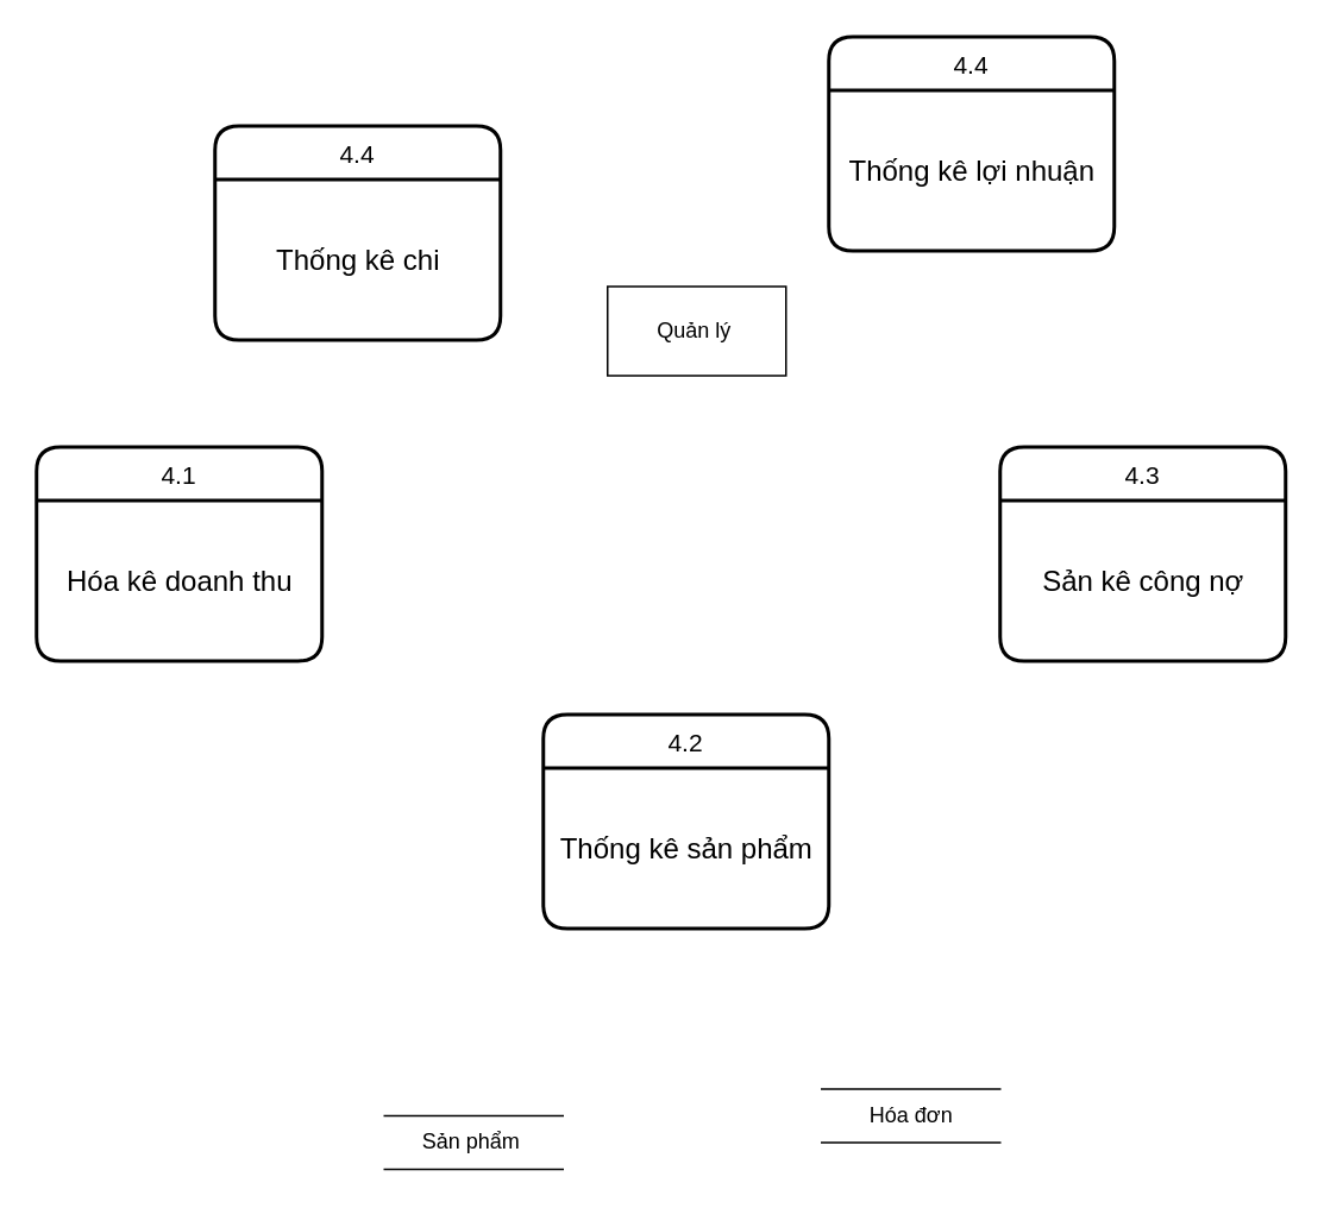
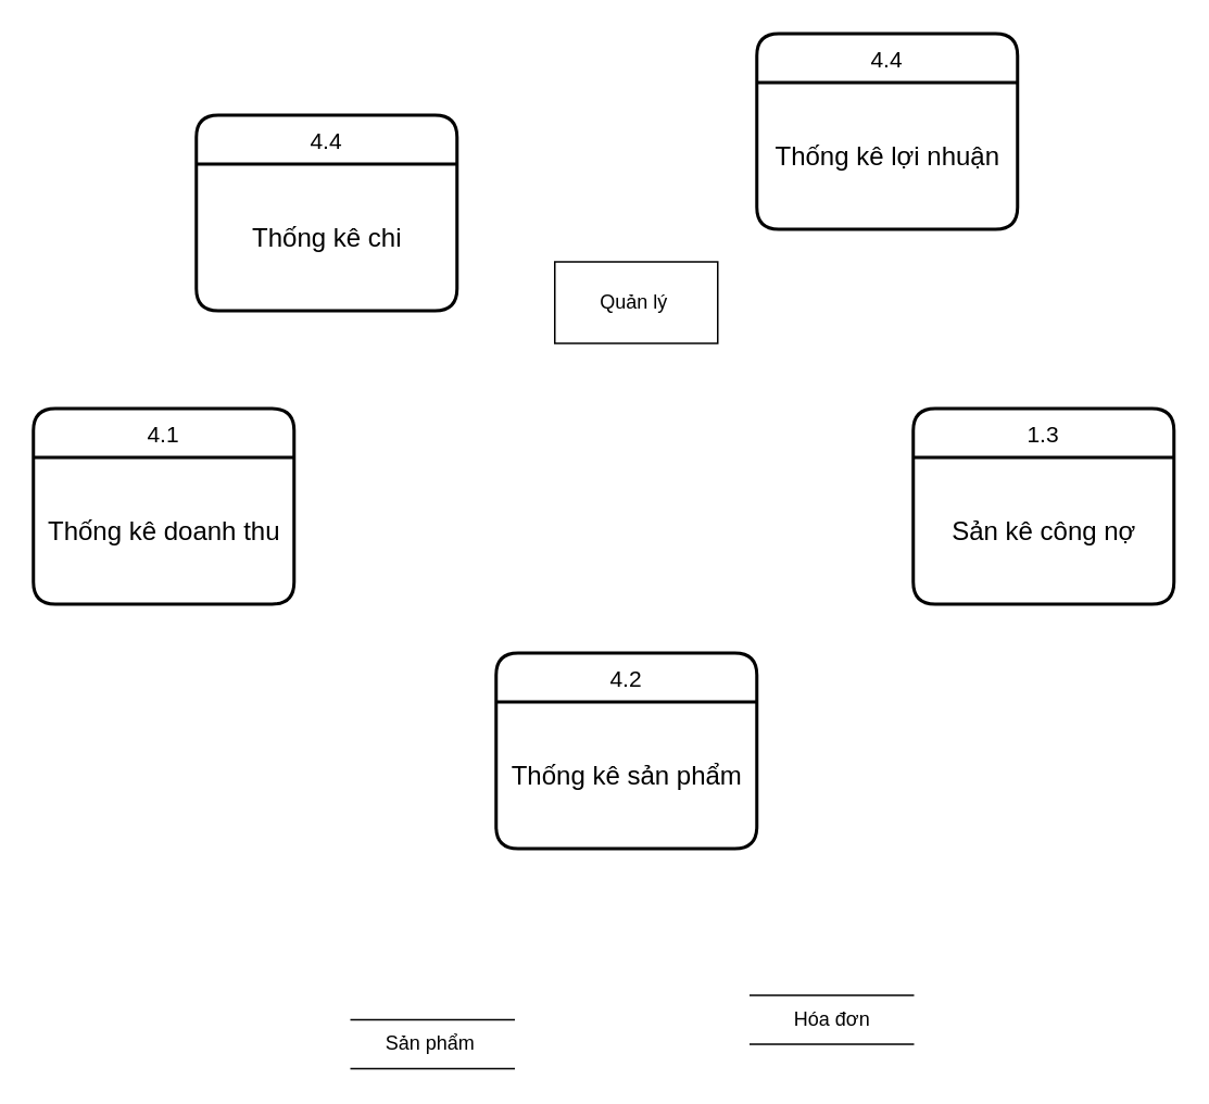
  <mxCell id="0" />
  <mxCell id="1" parent="0" />
  <mxCell id="2" value="Quản lý&amp;nbsp;&lt;span style=&quot;color: rgba(0 , 0 , 0 , 0) ; font-family: monospace ; font-size: 0px&quot;&gt;%3CmxGraphModel%3E%3Croot%3E%3CmxCell%20id%3D%220%22%2F%3E%3CmxCell%20id%3D%221%22%20parent%3D%220%22%2F%3E%3CmxCell%20id%3D%222%22%20value%3D%223.1%22%20style%3D%22swimlane%3BchildLayout%3DstackLayout%3Bhorizontal%3D1%3BstartSize%3D30%3BhorizontalStack%3D0%3Brounded%3D1%3BfontSize%3D14%3BfontStyle%3D0%3BstrokeWidth%3D2%3BresizeParent%3D0%3BresizeLast%3D1%3Bshadow%3D0%3Bdashed%3D0%3Balign%3Dcenter%3B%22%20vertex%3D%221%22%20parent%3D%221%22%3E%3CmxGeometry%20x%3D%22150%22%20y%3D%22240%22%20width%3D%22160%22%20height%3D%22120%22%20as%3D%22geometry%22%2F%3E%3C%2FmxCell%3E%3CmxCell%20id%3D%223%22%20value%3D%22%26lt%3Bfont%20style%3D%26quot%3Bfont-size%3A%2016px%26quot%3B%26gt%3BT%E1%BA%A1o%20TTNCC%26lt%3B%2Ffont%26gt%3B%22%20style%3D%22text%3Bhtml%3D1%3Balign%3Dcenter%3BverticalAlign%3Dmiddle%3Bresizable%3D0%3Bpoints%3D%5B%5D%3Bautosize%3D1%3B%22%20vertex%3D%221%22%20parent%3D%222%22%3E%3CmxGeometry%20y%3D%2230%22%20width%3D%22160%22%20height%3D%2290%22%20as%3D%22geometry%22%2F%3E%3C%2FmxCell%3E%3C%2Froot%3E%3C%2FmxGraphModel%3E&lt;/span&gt;" style="html=1;dashed=0;whitespace=wrap;" vertex="1" parent="1"><mxGeometry x="340" y="160" width="100" height="50" as="geometry" /></mxCell>
  <mxCell id="3" value="4.1" style="swimlane;childLayout=stackLayout;horizontal=1;startSize=30;horizontalStack=0;rounded=1;fontSize=14;fontStyle=0;strokeWidth=2;resizeParent=0;resizeLast=1;shadow=0;dashed=0;align=center;" vertex="1" parent="1"><mxGeometry x="20" y="250" width="160" height="120" as="geometry" /></mxCell>
- <mxCell id="4" value="&lt;font style=&quot;font-size: 16px&quot;&gt;Hóa kê doanh thu&lt;/font&gt;" style="text;html=1;align=center;verticalAlign=middle;resizable=0;points=[];autosize=1;" vertex="1" parent="3"><mxGeometry y="30" width="160" height="90" as="geometry" /></mxCell>
+ <mxCell id="4" value="&lt;font style=&quot;font-size: 16px&quot;&gt;Thống kê doanh thu&lt;/font&gt;" style="text;html=1;align=center;verticalAlign=middle;resizable=0;points=[];autosize=1;" vertex="1" parent="3"><mxGeometry y="30" width="160" height="90" as="geometry" /></mxCell>
  <mxCell id="5" value="4.2" style="swimlane;childLayout=stackLayout;horizontal=1;startSize=30;horizontalStack=0;rounded=1;fontSize=14;fontStyle=0;strokeWidth=2;resizeParent=0;resizeLast=1;shadow=0;dashed=0;align=center;" vertex="1" parent="1"><mxGeometry x="304" y="400" width="160" height="120" as="geometry" /></mxCell>
  <mxCell id="6" value="&lt;font style=&quot;font-size: 16px&quot;&gt;Thống kê sản phẩm&lt;/font&gt;" style="text;html=1;align=center;verticalAlign=middle;resizable=0;points=[];autosize=1;" vertex="1" parent="5"><mxGeometry y="30" width="160" height="90" as="geometry" /></mxCell>
- <mxCell id="7" value="4.3" style="swimlane;childLayout=stackLayout;horizontal=1;startSize=30;horizontalStack=0;rounded=1;fontSize=14;fontStyle=0;strokeWidth=2;resizeParent=0;resizeLast=1;shadow=0;dashed=0;align=center;" vertex="1" parent="1"><mxGeometry x="560" y="250" width="160" height="120" as="geometry" /></mxCell>
+ <mxCell id="7" value="1.3" style="swimlane;childLayout=stackLayout;horizontal=1;startSize=30;horizontalStack=0;rounded=1;fontSize=14;fontStyle=0;strokeWidth=2;resizeParent=0;resizeLast=1;shadow=0;dashed=0;align=center;" vertex="1" parent="1"><mxGeometry x="560" y="250" width="160" height="120" as="geometry" /></mxCell>
  <mxCell id="8" value="&lt;font style=&quot;font-size: 16px&quot;&gt;Sản kê công nợ&lt;/font&gt;" style="text;html=1;align=center;verticalAlign=middle;resizable=0;points=[];autosize=1;" vertex="1" parent="7"><mxGeometry y="30" width="160" height="90" as="geometry" /></mxCell>
  <mxCell id="9" value="4.4" style="swimlane;childLayout=stackLayout;horizontal=1;startSize=30;horizontalStack=0;rounded=1;fontSize=14;fontStyle=0;strokeWidth=2;resizeParent=0;resizeLast=1;shadow=0;dashed=0;align=center;" vertex="1" parent="1"><mxGeometry x="120" y="70" width="160" height="120" as="geometry" /></mxCell>
  <mxCell id="10" value="&lt;font style=&quot;font-size: 16px&quot;&gt;Thống kê chi&lt;/font&gt;" style="text;html=1;align=center;verticalAlign=middle;resizable=0;points=[];autosize=1;" vertex="1" parent="9"><mxGeometry y="30" width="160" height="90" as="geometry" /></mxCell>
  <mxCell id="11" value="4.4" style="swimlane;childLayout=stackLayout;horizontal=1;startSize=30;horizontalStack=0;rounded=1;fontSize=14;fontStyle=0;strokeWidth=2;resizeParent=0;resizeLast=1;shadow=0;dashed=0;align=center;" vertex="1" parent="1"><mxGeometry x="464" y="20" width="160" height="120" as="geometry" /></mxCell>
  <mxCell id="12" value="&lt;span style=&quot;font-size: 16px&quot;&gt;Thống kê lợi nhuận&lt;/span&gt;" style="text;html=1;align=center;verticalAlign=middle;resizable=0;points=[];autosize=1;" vertex="1" parent="11"><mxGeometry y="30" width="160" height="90" as="geometry" /></mxCell>
  <mxCell id="13" value="Sản phẩm&amp;nbsp;" style="html=1;dashed=0;whitespace=wrap;shape=partialRectangle;right=0;left=0;" vertex="1" parent="1"><mxGeometry x="215" y="625" width="100" height="30" as="geometry" /></mxCell>
  <mxCell id="14" value="Hóa đơn" style="html=1;dashed=0;whitespace=wrap;shape=partialRectangle;right=0;left=0;" vertex="1" parent="1"><mxGeometry x="460" y="610" width="100" height="30" as="geometry" /></mxCell>
